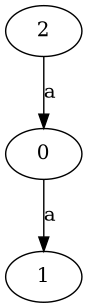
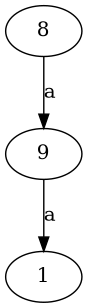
  digraph {
-   0
+   0 [label=9]
    1
-   2
+   2 [label=8]
    0 -> 1 [label=a]
    2 -> 0 [label=a]
  }
